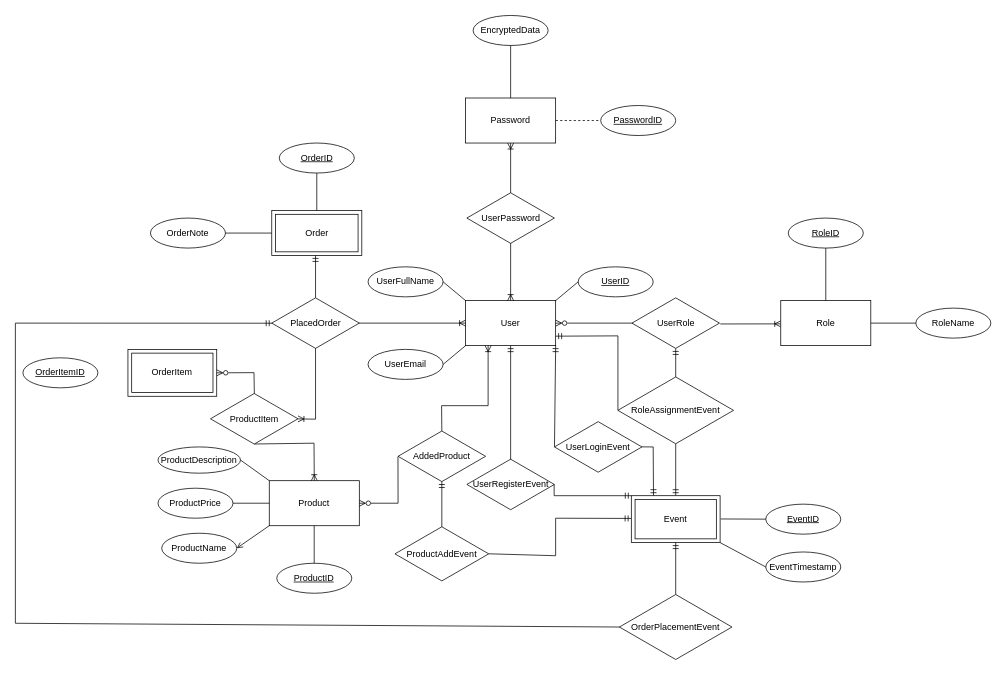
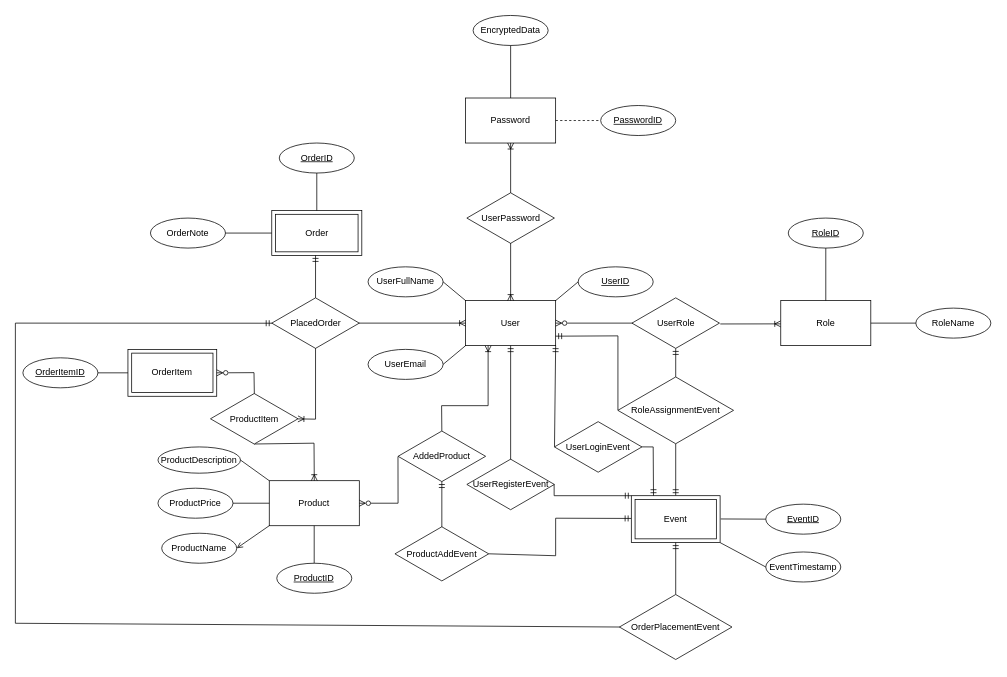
  <mxCell id="0" />
  <mxCell id="1" parent="0" />
  <mxCell id="2" value="Product" style="rounded=0;whiteSpace=wrap;html=1;" parent="1" vertex="1"><mxGeometry x="358.34" y="640" width="120" height="60" as="geometry" /></mxCell>
  <mxCell id="3" value="Order" style="shape=ext;margin=3;double=1;whiteSpace=wrap;html=1;align=center;" parent="1" vertex="1"><mxGeometry x="361.68" y="280" width="120" height="60" as="geometry" /></mxCell>
  <mxCell id="4" value="PlacedOrder" style="html=1;whiteSpace=wrap;aspect=fixed;shape=isoRectangle;" parent="1" vertex="1"><mxGeometry x="361.68" y="395" width="116.66" height="70" as="geometry" /></mxCell>
  <mxCell id="5" value="" style="fontSize=12;html=1;endArrow=ERoneToMany;endFill=0;rounded=0;startArrow=none;startFill=0;entryX=0.5;entryY=0;entryDx=0;entryDy=0;exitX=0.498;exitY=0.98;exitDx=0;exitDy=0;exitPerimeter=0;" parent="1" source="65" target="2" edge="1"><mxGeometry width="100" height="100" relative="1" as="geometry"><mxPoint x="420" y="590" as="sourcePoint" /><mxPoint x="470" y="480" as="targetPoint" /><Array as="points"><mxPoint x="418" y="590" /></Array></mxGeometry></mxCell>
  <mxCell id="6" value="User" style="rounded=0;whiteSpace=wrap;html=1;" parent="1" vertex="1"><mxGeometry x="620" y="400" width="120" height="60" as="geometry" /></mxCell>
  <mxCell id="7" value="" style="fontSize=12;html=1;endArrow=ERmandOne;endFill=0;rounded=0;startArrow=none;startFill=0;entryX=0.486;entryY=0.996;entryDx=0;entryDy=0;entryPerimeter=0;exitX=0.5;exitY=0.019;exitDx=0;exitDy=0;exitPerimeter=0;" parent="1" source="4" target="3" edge="1"><mxGeometry width="100" height="100" relative="1" as="geometry"><mxPoint x="420" y="400" as="sourcePoint" /><mxPoint x="419.76" y="442" as="targetPoint" /></mxGeometry></mxCell>
  <mxCell id="8" value="" style="fontSize=12;html=1;endArrow=ERoneToMany;endFill=0;rounded=0;startArrow=none;startFill=0;entryX=0;entryY=0.5;entryDx=0;entryDy=0;exitX=0.997;exitY=0.5;exitDx=0;exitDy=0;exitPerimeter=0;" parent="1" source="4" target="6" edge="1"><mxGeometry width="100" height="100" relative="1" as="geometry"><mxPoint x="480" y="430" as="sourcePoint" /><mxPoint x="760" y="430" as="targetPoint" /></mxGeometry></mxCell>
  <mxCell id="9" value="AddedProduct" style="html=1;whiteSpace=wrap;aspect=fixed;shape=isoRectangle;" parent="1" vertex="1"><mxGeometry x="530" y="572.5" width="116.66" height="70" as="geometry" /></mxCell>
  <mxCell id="10" value="" style="fontSize=12;html=1;endArrow=ERzeroToMany;endFill=0;rounded=0;startArrow=none;startFill=0;exitX=-0.001;exitY=0.503;exitDx=0;exitDy=0;exitPerimeter=0;entryX=1;entryY=0.5;entryDx=0;entryDy=0;" parent="1" source="9" target="2" edge="1"><mxGeometry width="100" height="100" relative="1" as="geometry"><mxPoint x="630" y="510" as="sourcePoint" /><mxPoint x="560" y="608" as="targetPoint" /><Array as="points"><mxPoint x="530" y="670" /></Array></mxGeometry></mxCell>
  <mxCell id="11" value="" style="fontSize=12;html=1;endArrow=ERoneToMany;endFill=0;rounded=0;startArrow=none;startFill=0;exitX=0.5;exitY=0.017;exitDx=0;exitDy=0;exitPerimeter=0;entryX=0.25;entryY=1;entryDx=0;entryDy=0;" parent="1" source="9" target="6" edge="1"><mxGeometry width="100" height="100" relative="1" as="geometry"><mxPoint x="668" y="570" as="sourcePoint" /><mxPoint x="780" y="607" as="targetPoint" /><Array as="points"><mxPoint x="588" y="540" /><mxPoint x="650" y="540" /></Array></mxGeometry></mxCell>
  <mxCell id="12" value="UserRole" style="html=1;whiteSpace=wrap;aspect=fixed;shape=isoRectangle;" parent="1" vertex="1"><mxGeometry x="841.67" y="395" width="116.66" height="70" as="geometry" /></mxCell>
  <mxCell id="13" value="" style="fontSize=12;html=1;endArrow=ERzeroToMany;endFill=0;rounded=0;startArrow=none;startFill=0;exitX=0.007;exitY=0.5;exitDx=0;exitDy=0;exitPerimeter=0;entryX=1;entryY=0.5;entryDx=0;entryDy=0;" parent="1" source="12" target="6" edge="1"><mxGeometry width="100" height="100" relative="1" as="geometry"><mxPoint x="841.67" y="429.7" as="sourcePoint" /><mxPoint x="740" y="430" as="targetPoint" /></mxGeometry></mxCell>
  <mxCell id="14" value="OrderID" style="ellipse;whiteSpace=wrap;html=1;align=center;fontStyle=4;" parent="1" vertex="1"><mxGeometry x="371.68" y="190" width="100" height="40" as="geometry" /></mxCell>
  <mxCell id="15" value="" style="endArrow=none;html=1;rounded=0;exitX=0.5;exitY=1;exitDx=0;exitDy=0;" parent="1" source="14" target="3" edge="1"><mxGeometry relative="1" as="geometry"><mxPoint x="330" y="230" as="sourcePoint" /><mxPoint x="420" y="280" as="targetPoint" /></mxGeometry></mxCell>
  <mxCell id="16" value="ProductDescription" style="ellipse;whiteSpace=wrap;html=1;align=center;" parent="1" vertex="1"><mxGeometry x="210" y="595" width="110" height="35" as="geometry" /></mxCell>
  <mxCell id="17" value="ProductPrice" style="ellipse;whiteSpace=wrap;html=1;align=center;" parent="1" vertex="1"><mxGeometry x="210" y="650" width="100" height="40" as="geometry" /></mxCell>
  <mxCell id="18" value="ProductID" style="ellipse;whiteSpace=wrap;html=1;align=center;fontStyle=4;" parent="1" vertex="1"><mxGeometry x="368.34" y="750" width="100" height="40" as="geometry" /></mxCell>
  <mxCell id="19" value="OrderNote" style="ellipse;whiteSpace=wrap;html=1;align=center;" parent="1" vertex="1"><mxGeometry x="200" y="290" width="100" height="40" as="geometry" /></mxCell>
  <mxCell id="20" value="" style="endArrow=none;html=1;rounded=0;exitX=1;exitY=0.5;exitDx=0;exitDy=0;entryX=0;entryY=0.5;entryDx=0;entryDy=0;" parent="1" source="19" target="3" edge="1"><mxGeometry relative="1" as="geometry"><mxPoint x="310" y="260" as="sourcePoint" /><mxPoint x="310" y="310" as="targetPoint" /></mxGeometry></mxCell>
  <mxCell id="21" value="" style="endArrow=none;html=1;rounded=0;exitX=0.5;exitY=1;exitDx=0;exitDy=0;" parent="1" edge="1"><mxGeometry relative="1" as="geometry"><mxPoint x="418.22" y="700" as="sourcePoint" /><mxPoint x="418.22" y="750" as="targetPoint" /></mxGeometry></mxCell>
  <mxCell id="22" value="" style="endArrow=none;html=1;rounded=0;exitX=0;exitY=0.5;exitDx=0;exitDy=0;entryX=1;entryY=0.5;entryDx=0;entryDy=0;" parent="1" source="2" target="17" edge="1"><mxGeometry relative="1" as="geometry"><mxPoint x="358.34" y="700" as="sourcePoint" /><mxPoint x="318.33" y="725" as="targetPoint" /></mxGeometry></mxCell>
  <mxCell id="23" value="" style="endArrow=none;html=1;rounded=0;entryX=1;entryY=0.5;entryDx=0;entryDy=0;" parent="1" target="16" edge="1"><mxGeometry relative="1" as="geometry"><mxPoint x="358.33" y="640" as="sourcePoint" /><mxPoint x="318.33" y="622.5" as="targetPoint" /></mxGeometry></mxCell>
  <mxCell id="24" value="Password" style="rounded=0;whiteSpace=wrap;html=1;" parent="1" vertex="1"><mxGeometry x="620" y="130" width="120" height="60" as="geometry" /></mxCell>
  <mxCell id="25" value="UserPassword" style="html=1;whiteSpace=wrap;aspect=fixed;shape=isoRectangle;" parent="1" vertex="1"><mxGeometry x="621.67" y="255" width="116.66" height="70" as="geometry" /></mxCell>
  <mxCell id="26" value="" style="fontSize=12;html=1;endArrow=ERoneToMany;endFill=0;rounded=0;startArrow=none;startFill=0;entryX=0.5;entryY=0;entryDx=0;entryDy=0;exitX=0.5;exitY=0.976;exitDx=0;exitDy=0;exitPerimeter=0;" parent="1" source="25" target="6" edge="1"><mxGeometry width="100" height="100" relative="1" as="geometry"><mxPoint x="690" y="340" as="sourcePoint" /><mxPoint x="630" y="440" as="targetPoint" /></mxGeometry></mxCell>
  <mxCell id="27" value="" style="fontSize=12;html=1;endArrow=ERoneToMany;endFill=0;rounded=0;startArrow=none;startFill=0;entryX=0.5;entryY=1;entryDx=0;entryDy=0;exitX=0.5;exitY=0.021;exitDx=0;exitDy=0;exitPerimeter=0;" parent="1" source="25" target="24" edge="1"><mxGeometry width="100" height="100" relative="1" as="geometry"><mxPoint x="690" y="333" as="sourcePoint" /><mxPoint x="690" y="410" as="targetPoint" /></mxGeometry></mxCell>
  <mxCell id="28" value="" style="fontSize=12;html=1;endArrow=ERoneToMany;endFill=0;rounded=0;startArrow=none;startFill=0;exitX=1.009;exitY=0.516;exitDx=0;exitDy=0;exitPerimeter=0;" parent="1" source="12" edge="1"><mxGeometry width="100" height="100" relative="1" as="geometry"><mxPoint x="1082" y="429.69" as="sourcePoint" /><mxPoint x="1040" y="431" as="targetPoint" /></mxGeometry></mxCell>
  <mxCell id="29" value="Role" style="rounded=0;whiteSpace=wrap;html=1;" parent="1" vertex="1"><mxGeometry x="1040" y="400" width="120" height="60" as="geometry" /></mxCell>
  <mxCell id="30" value="PasswordID" style="ellipse;whiteSpace=wrap;html=1;align=center;fontStyle=4;" parent="1" vertex="1"><mxGeometry x="800" y="140" width="100" height="40" as="geometry" /></mxCell>
  <mxCell id="31" value="" style="endArrow=none;html=1;rounded=0;exitX=1;exitY=0.5;exitDx=0;exitDy=0;entryX=0;entryY=0.5;entryDx=0;entryDy=0;dashed=1;" parent="1" source="24" target="30" edge="1"><mxGeometry relative="1" as="geometry"><mxPoint x="770" y="160" as="sourcePoint" /><mxPoint x="780" y="170" as="targetPoint" /></mxGeometry></mxCell>
  <mxCell id="32" value="RoleID" style="ellipse;whiteSpace=wrap;html=1;align=center;fontStyle=4;" parent="1" vertex="1"><mxGeometry x="1050" y="290" width="100" height="40" as="geometry" /></mxCell>
  <mxCell id="33" value="" style="endArrow=none;html=1;rounded=0;exitX=0.5;exitY=1;exitDx=0;exitDy=0;entryX=0.5;entryY=0;entryDx=0;entryDy=0;" parent="1" source="32" target="29" edge="1"><mxGeometry relative="1" as="geometry"><mxPoint x="1070" y="350" as="sourcePoint" /><mxPoint x="1130" y="350" as="targetPoint" /></mxGeometry></mxCell>
  <mxCell id="34" value="RoleName" style="ellipse;whiteSpace=wrap;html=1;align=center;" parent="1" vertex="1"><mxGeometry x="1220" y="410" width="100" height="40" as="geometry" /></mxCell>
  <mxCell id="35" value="" style="endArrow=none;html=1;rounded=0;exitX=1;exitY=0.5;exitDx=0;exitDy=0;entryX=0;entryY=0.5;entryDx=0;entryDy=0;" parent="1" source="29" target="34" edge="1"><mxGeometry relative="1" as="geometry"><mxPoint x="1160" y="429.86" as="sourcePoint" /><mxPoint x="1220" y="429.86" as="targetPoint" /></mxGeometry></mxCell>
  <mxCell id="36" value="UserID" style="ellipse;whiteSpace=wrap;html=1;align=center;fontStyle=4;" parent="1" vertex="1"><mxGeometry x="770" y="355" width="100" height="40" as="geometry" /></mxCell>
  <mxCell id="37" value="" style="endArrow=none;html=1;rounded=0;exitX=1;exitY=0;exitDx=0;exitDy=0;entryX=0;entryY=0.5;entryDx=0;entryDy=0;" parent="1" source="6" target="36" edge="1"><mxGeometry relative="1" as="geometry"><mxPoint x="730" y="380" as="sourcePoint" /><mxPoint x="790" y="380" as="targetPoint" /></mxGeometry></mxCell>
  <mxCell id="38" value="UserFullName" style="ellipse;whiteSpace=wrap;html=1;align=center;" parent="1" vertex="1"><mxGeometry x="490" y="355" width="100" height="40" as="geometry" /></mxCell>
  <mxCell id="39" value="" style="endArrow=none;html=1;rounded=0;exitX=0;exitY=0;exitDx=0;exitDy=0;entryX=1;entryY=0.5;entryDx=0;entryDy=0;" parent="1" source="6" target="38" edge="1"><mxGeometry relative="1" as="geometry"><mxPoint x="520" y="400" as="sourcePoint" /><mxPoint x="560" y="380" as="targetPoint" /></mxGeometry></mxCell>
  <mxCell id="40" value="UserEmail" style="ellipse;whiteSpace=wrap;html=1;align=center;" parent="1" vertex="1"><mxGeometry x="490" y="465" width="100" height="40" as="geometry" /></mxCell>
  <mxCell id="41" value="" style="endArrow=none;html=1;rounded=0;exitX=1;exitY=0.5;exitDx=0;exitDy=0;entryX=0;entryY=1;entryDx=0;entryDy=0;" parent="1" source="40" target="6" edge="1"><mxGeometry relative="1" as="geometry"><mxPoint x="640" y="495" as="sourcePoint" /><mxPoint x="590" y="465" as="targetPoint" /></mxGeometry></mxCell>
  <mxCell id="42" value="ProductAddEvent" style="html=1;whiteSpace=wrap;aspect=fixed;shape=isoRectangle;" parent="1" vertex="1"><mxGeometry x="525.83" y="700" width="124.99" height="75" as="geometry" /></mxCell>
  <mxCell id="43" value="OrderPlacementEvent" style="html=1;whiteSpace=wrap;aspect=fixed;shape=isoRectangle;" parent="1" vertex="1"><mxGeometry x="825" y="790" width="149.99" height="90" as="geometry" /></mxCell>
  <mxCell id="44" value="RoleAssignmentEvent" style="html=1;whiteSpace=wrap;aspect=fixed;shape=isoRectangle;" parent="1" vertex="1"><mxGeometry x="822.92" y="500" width="154.16" height="92.5" as="geometry" /></mxCell>
  <mxCell id="45" value="UserRegisterEvent" style="html=1;whiteSpace=wrap;aspect=fixed;shape=isoRectangle;" parent="1" vertex="1"><mxGeometry x="621.67" y="610" width="116.66" height="70" as="geometry" /></mxCell>
  <mxCell id="46" value="UserLoginEvent" style="html=1;whiteSpace=wrap;aspect=fixed;shape=isoRectangle;" parent="1" vertex="1"><mxGeometry x="738.33" y="560" width="116.66" height="70" as="geometry" /></mxCell>
  <mxCell id="47" value="" style="endArrow=ERmandOne;html=1;rounded=0;exitX=0.5;exitY=0.018;exitDx=0;exitDy=0;exitPerimeter=0;entryX=0.5;entryY=0.982;entryDx=0;entryDy=0;entryPerimeter=0;startArrow=none;startFill=0;endFill=0;" parent="1" source="44" target="12" edge="1"><mxGeometry width="50" height="50" relative="1" as="geometry"><mxPoint x="900" y="550" as="sourcePoint" /><mxPoint x="900" y="470" as="targetPoint" /></mxGeometry></mxCell>
  <mxCell id="48" value="" style="endArrow=none;html=1;rounded=0;entryX=0.5;entryY=0.983;entryDx=0;entryDy=0;entryPerimeter=0;exitX=0.5;exitY=0;exitDx=0;exitDy=0;startArrow=ERmandOne;startFill=0;" parent="1" source="49" target="44" edge="1"><mxGeometry width="50" height="50" relative="1" as="geometry"><mxPoint x="899.87" y="657.44" as="sourcePoint" /><mxPoint x="899.31" y="648.5" as="targetPoint" /></mxGeometry></mxCell>
  <mxCell id="49" value="Event" style="shape=ext;margin=3;double=1;whiteSpace=wrap;html=1;align=center;" parent="1" vertex="1"><mxGeometry x="840.83" y="660" width="118.33" height="62.5" as="geometry" /></mxCell>
  <mxCell id="50" value="" style="endArrow=ERmandOne;html=1;rounded=0;entryX=0.5;entryY=1;entryDx=0;entryDy=0;exitX=0.5;exitY=0.027;exitDx=0;exitDy=0;exitPerimeter=0;startArrow=none;startFill=0;endFill=0;" parent="1" source="45" target="6" edge="1"><mxGeometry width="50" height="50" relative="1" as="geometry"><mxPoint x="680" y="610" as="sourcePoint" /><mxPoint x="700" y="520" as="targetPoint" /></mxGeometry></mxCell>
  <mxCell id="51" value="" style="endArrow=none;html=1;rounded=0;entryX=0.997;entryY=0.5;entryDx=0;entryDy=0;exitX=0;exitY=0;exitDx=0;exitDy=0;entryPerimeter=0;startArrow=ERmandOne;startFill=0;" parent="1" source="49" target="45" edge="1"><mxGeometry width="50" height="50" relative="1" as="geometry"><mxPoint x="763" y="799.5" as="sourcePoint" /><mxPoint x="760" y="647.5" as="targetPoint" /><Array as="points"><mxPoint x="738" y="660" /></Array></mxGeometry></mxCell>
  <mxCell id="52" value="" style="endArrow=none;html=1;rounded=0;exitX=1;exitY=1;exitDx=0;exitDy=0;endFill=0;startArrow=ERmandOne;startFill=0;entryX=0.001;entryY=0.497;entryDx=0;entryDy=0;entryPerimeter=0;" parent="1" source="6" target="46" edge="1"><mxGeometry width="50" height="50" relative="1" as="geometry"><mxPoint x="780" y="500" as="sourcePoint" /><mxPoint x="710" y="575" as="targetPoint" /></mxGeometry></mxCell>
  <mxCell id="53" value="" style="endArrow=none;html=1;rounded=0;entryX=0.998;entryY=0.499;entryDx=0;entryDy=0;entryPerimeter=0;endFill=0;startArrow=ERmandOne;startFill=0;exitX=0.25;exitY=0;exitDx=0;exitDy=0;" parent="1" source="49" target="46" edge="1"><mxGeometry width="50" height="50" relative="1" as="geometry"><mxPoint x="860" y="620" as="sourcePoint" /><mxPoint x="865.5" y="637.5" as="targetPoint" /><Array as="points"><mxPoint x="870" y="595" /></Array></mxGeometry></mxCell>
  <mxCell id="54" value="" style="endArrow=none;html=1;rounded=0;exitX=0.5;exitY=0.98;exitDx=0;exitDy=0;endFill=0;startArrow=ERmandOne;startFill=0;exitPerimeter=0;entryX=0.5;entryY=0.022;entryDx=0;entryDy=0;entryPerimeter=0;" parent="1" source="9" target="42" edge="1"><mxGeometry width="50" height="50" relative="1" as="geometry"><mxPoint x="664.5" y="750" as="sourcePoint" /><mxPoint x="588" y="710" as="targetPoint" /></mxGeometry></mxCell>
  <mxCell id="55" value="" style="endArrow=none;html=1;rounded=0;endFill=0;startArrow=ERmandOne;startFill=0;entryX=1;entryY=0.499;entryDx=0;entryDy=0;entryPerimeter=0;exitX=-0.002;exitY=0.485;exitDx=0;exitDy=0;exitPerimeter=0;" parent="1" source="49" target="42" edge="1"><mxGeometry width="50" height="50" relative="1" as="geometry"><mxPoint x="830" y="690" as="sourcePoint" /><mxPoint x="660" y="740" as="targetPoint" /><Array as="points"><mxPoint x="740" y="690" /><mxPoint x="740" y="740" /></Array></mxGeometry></mxCell>
  <mxCell id="56" value="EventID" style="ellipse;whiteSpace=wrap;html=1;align=center;fontStyle=4;" parent="1" vertex="1"><mxGeometry x="1020" y="671.25" width="100" height="40" as="geometry" /></mxCell>
  <mxCell id="57" value="" style="endArrow=none;html=1;rounded=0;entryX=0;entryY=0.5;entryDx=0;entryDy=0;" parent="1" target="56" edge="1"><mxGeometry relative="1" as="geometry"><mxPoint x="960" y="691" as="sourcePoint" /><mxPoint x="1000" y="772.5" as="targetPoint" /></mxGeometry></mxCell>
  <mxCell id="58" value="" style="endArrow=none;html=1;rounded=0;startArrow=ERmandOne;startFill=0;exitX=0.5;exitY=1;exitDx=0;exitDy=0;entryX=0.5;entryY=0.017;entryDx=0;entryDy=0;entryPerimeter=0;" parent="1" source="49" target="43" edge="1"><mxGeometry width="50" height="50" relative="1" as="geometry"><mxPoint x="900" y="730" as="sourcePoint" /><mxPoint x="900" y="780" as="targetPoint" /></mxGeometry></mxCell>
  <mxCell id="59" value="" style="endArrow=none;html=1;rounded=0;startArrow=ERmandOne;startFill=0;exitX=0.005;exitY=0.502;exitDx=0;exitDy=0;exitPerimeter=0;entryX=0.003;entryY=0.5;entryDx=0;entryDy=0;entryPerimeter=0;" parent="1" source="4" target="43" edge="1"><mxGeometry width="50" height="50" relative="1" as="geometry"><mxPoint x="350" y="440" as="sourcePoint" /><mxPoint x="820" y="830" as="targetPoint" /><Array as="points"><mxPoint x="20" y="430" /><mxPoint x="20" y="830" /></Array></mxGeometry></mxCell>
  <mxCell id="60" value="EncryptedData" style="ellipse;whiteSpace=wrap;html=1;align=center;" parent="1" vertex="1"><mxGeometry x="630" y="20" width="100" height="40" as="geometry" /></mxCell>
  <mxCell id="61" value="" style="endArrow=none;html=1;rounded=0;exitX=0.5;exitY=0;exitDx=0;exitDy=0;entryX=0.5;entryY=1;entryDx=0;entryDy=0;" parent="1" source="24" target="60" edge="1"><mxGeometry relative="1" as="geometry"><mxPoint x="640" y="100" as="sourcePoint" /><mxPoint x="700" y="100" as="targetPoint" /></mxGeometry></mxCell>
  <mxCell id="62" value="ProductName" style="ellipse;whiteSpace=wrap;html=1;align=center;" parent="1" vertex="1"><mxGeometry x="215" y="710" width="100" height="40" as="geometry" /></mxCell>
  <mxCell id="63" value="" style="endArrow=open;html=1;rounded=0;exitX=0;exitY=1;exitDx=0;exitDy=0;entryX=1;entryY=0.5;entryDx=0;entryDy=0;" parent="1" source="2" target="62" edge="1"><mxGeometry relative="1" as="geometry"><mxPoint x="368" y="680.5" as="sourcePoint" /><mxPoint x="325" y="680.5" as="targetPoint" /></mxGeometry></mxCell>
  <mxCell id="64" value="OrderItem" style="shape=ext;margin=3;double=1;whiteSpace=wrap;html=1;align=center;" parent="1" vertex="1"><mxGeometry x="170" y="465" width="118.33" height="62.5" as="geometry" /></mxCell>
  <mxCell id="65" value="ProductItem" style="html=1;whiteSpace=wrap;aspect=fixed;shape=isoRectangle;" parent="1" vertex="1"><mxGeometry x="280" y="522.5" width="116.66" height="70" as="geometry" /></mxCell>
  <mxCell id="66" value="" style="fontSize=12;html=1;endArrow=ERzeroToMany;endFill=0;rounded=0;startArrow=none;startFill=0;entryX=1;entryY=0.5;entryDx=0;entryDy=0;exitX=0.501;exitY=0.022;exitDx=0;exitDy=0;exitPerimeter=0;" parent="1" source="65" target="64" edge="1"><mxGeometry width="100" height="100" relative="1" as="geometry"><mxPoint x="310.66" y="475.5" as="sourcePoint" /><mxPoint x="382.66" y="524.5" as="targetPoint" /><Array as="points"><mxPoint x="338" y="496" /></Array></mxGeometry></mxCell>
  <mxCell id="67" value="" style="fontSize=12;html=1;endArrow=ERoneToMany;endFill=0;rounded=0;startArrow=none;startFill=0;entryX=0.999;entryY=0.502;entryDx=0;entryDy=0;exitX=0.5;exitY=0.977;exitDx=0;exitDy=0;exitPerimeter=0;entryPerimeter=0;" parent="1" source="4" target="65" edge="1"><mxGeometry width="100" height="100" relative="1" as="geometry"><mxPoint x="358.34" y="501" as="sourcePoint" /><mxPoint x="430.34" y="550" as="targetPoint" /><Array as="points"><mxPoint x="420" y="558" /></Array></mxGeometry></mxCell>
  <mxCell id="68" value="OrderItemID" style="ellipse;whiteSpace=wrap;html=1;align=center;fontStyle=4;" parent="1" vertex="1"><mxGeometry x="30" y="476.25" width="100" height="40" as="geometry" /></mxCell>
+ <mxCell id="69" value="" style="endArrow=none;html=1;rounded=0;entryX=1;entryY=0.5;entryDx=0;entryDy=0;exitX=0;exitY=0.5;exitDx=0;exitDy=0;" parent="1" source="64" target="68" edge="1"><mxGeometry relative="1" as="geometry"><mxPoint x="230" y="545" as="sourcePoint" /><mxPoint x="101.67" y="540" as="targetPoint" /></mxGeometry></mxCell>
  <mxCell id="70" value="" style="endArrow=none;html=1;rounded=0;endFill=0;startArrow=ERmandOne;startFill=0;exitX=1;exitY=0.79;exitDx=0;exitDy=0;exitPerimeter=0;" parent="1" source="6" edge="1"><mxGeometry width="50" height="50" relative="1" as="geometry"><mxPoint x="823" y="438" as="sourcePoint" /><mxPoint x="823" y="546" as="targetPoint" /><Array as="points"><mxPoint x="823" y="447" /></Array></mxGeometry></mxCell>
  <mxCell id="71" value="EventTimestamp" style="ellipse;whiteSpace=wrap;html=1;align=center;" parent="1" vertex="1"><mxGeometry x="1020" y="735" width="100" height="40" as="geometry" /></mxCell>
  <mxCell id="72" value="" style="endArrow=none;html=1;rounded=0;entryX=0;entryY=0.5;entryDx=0;entryDy=0;exitX=1;exitY=1;exitDx=0;exitDy=0;" parent="1" source="49" target="71" edge="1"><mxGeometry relative="1" as="geometry"><mxPoint x="958.33" y="749.66" as="sourcePoint" /><mxPoint x="1018.33" y="749.66" as="targetPoint" /></mxGeometry></mxCell>
